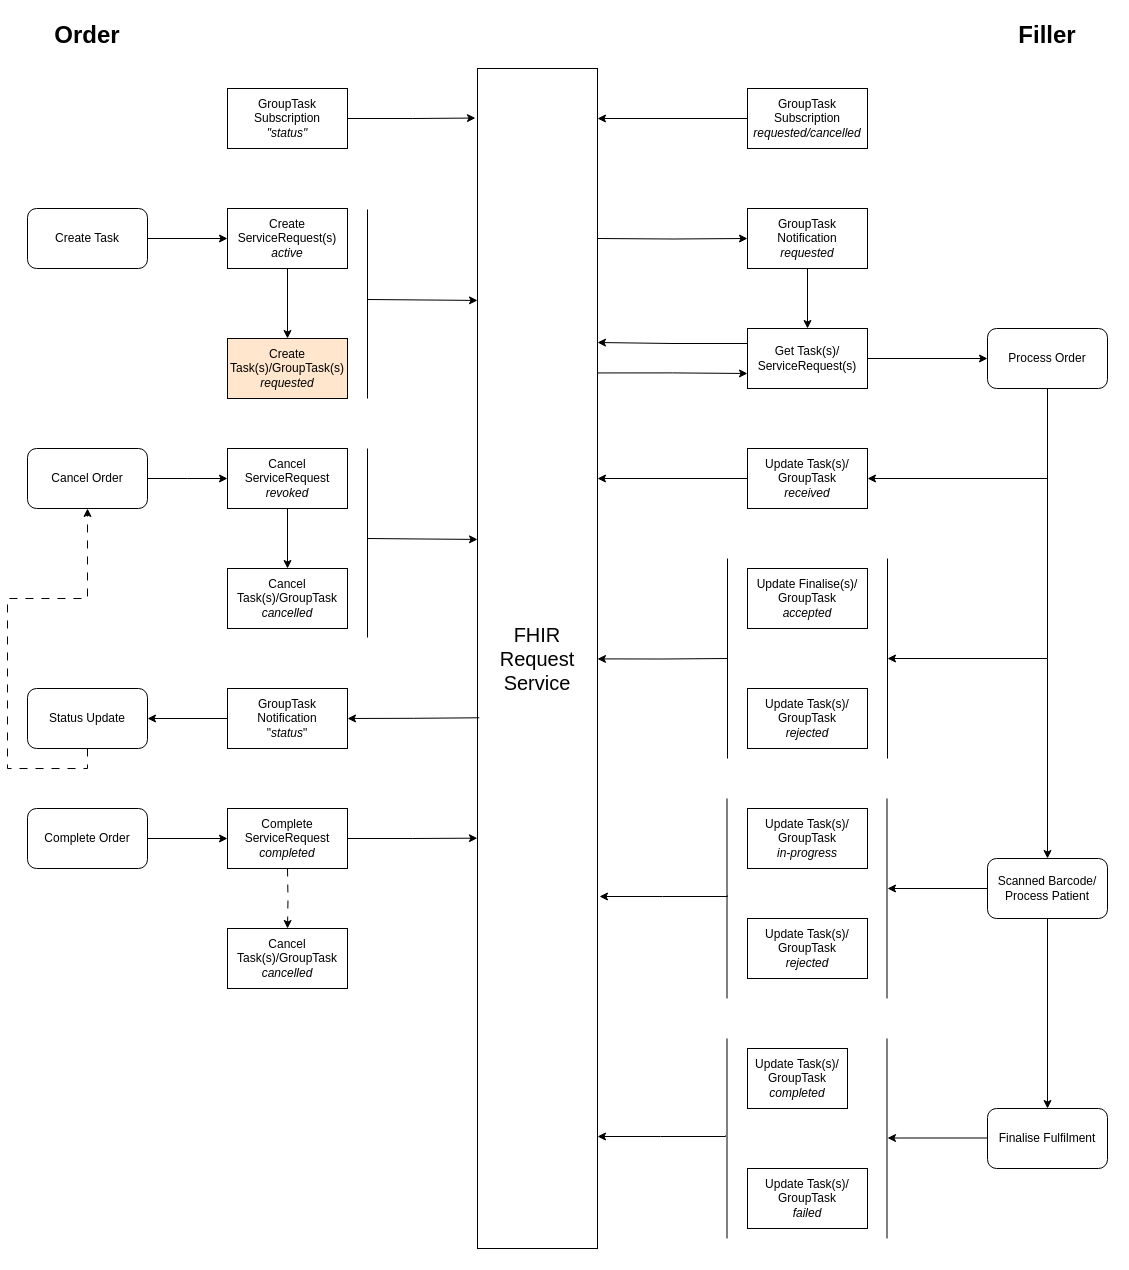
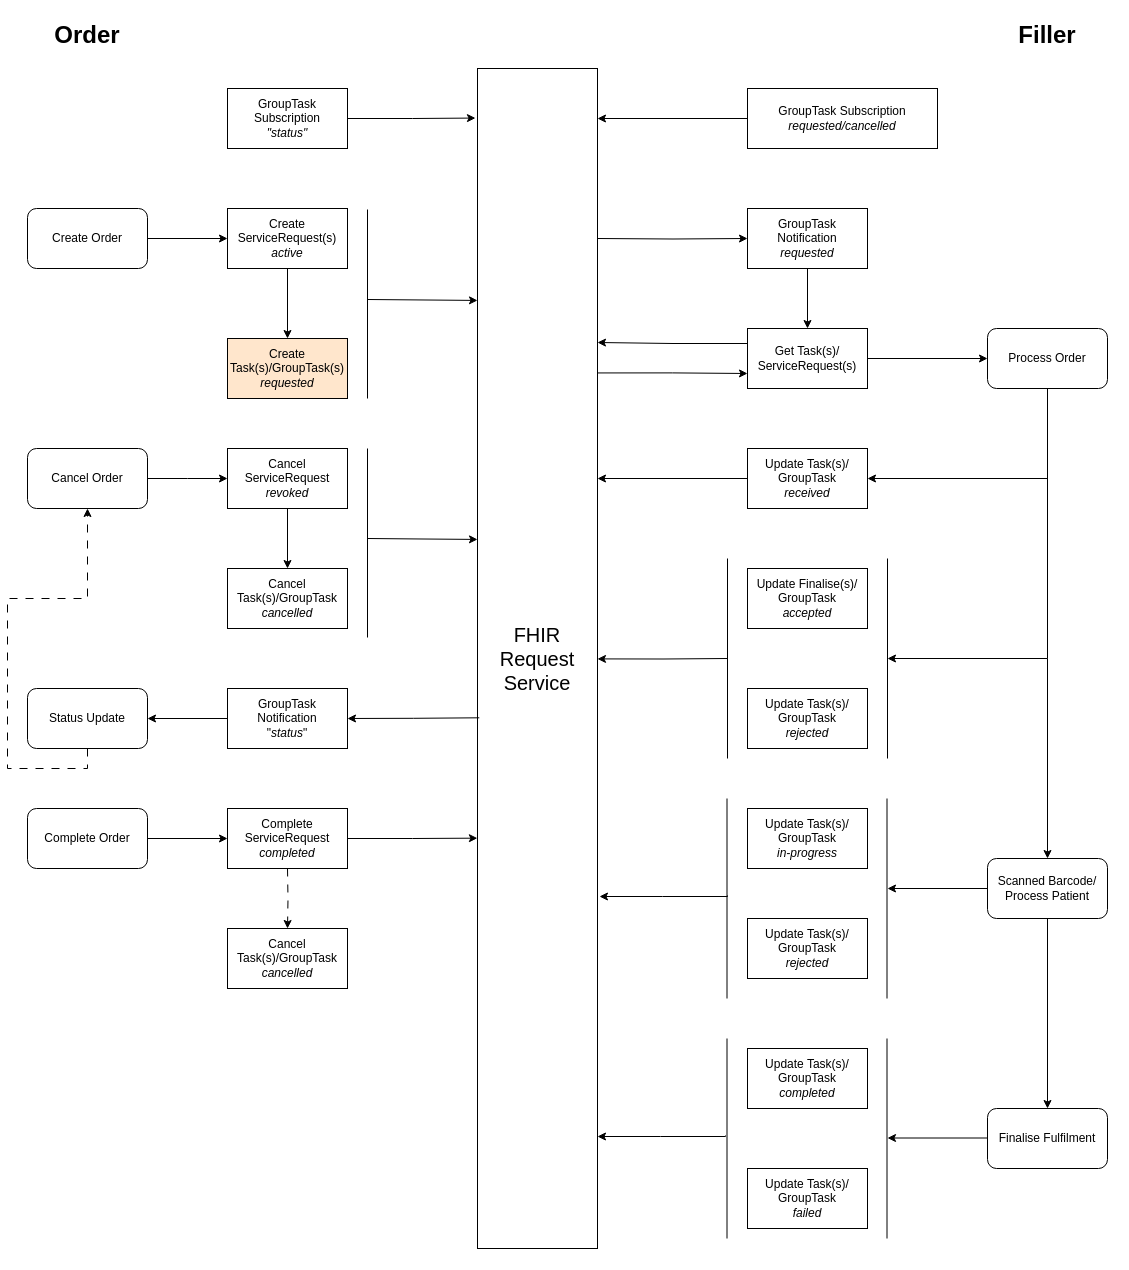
  <mxCell id="0" />
  <mxCell id="1" parent="0" />
  <mxCell id="2" style="edgeStyle=orthogonalEdgeStyle;rounded=0;orthogonalLoop=1;jettySize=auto;html=1;entryX=0;entryY=0.5;entryDx=0;entryDy=0;" parent="1" source="3" target="5" edge="1"><mxGeometry relative="1" as="geometry" /></mxCell>
- <mxCell id="3" value="Create Task" style="rounded=1;whiteSpace=wrap;html=1;" parent="1" vertex="1"><mxGeometry x="20" y="208" width="120" height="60" as="geometry" /></mxCell>
+ <mxCell id="3" value="Create Order" style="rounded=1;whiteSpace=wrap;html=1;" parent="1" vertex="1"><mxGeometry x="20" y="208" width="120" height="60" as="geometry" /></mxCell>
  <mxCell id="4" style="edgeStyle=orthogonalEdgeStyle;rounded=0;orthogonalLoop=1;jettySize=auto;html=1;entryX=0.5;entryY=0;entryDx=0;entryDy=0;" parent="1" source="5" target="6" edge="1"><mxGeometry relative="1" as="geometry" /></mxCell>
  <mxCell id="5" value="Create ServiceRequest(s)&lt;br&gt;&lt;i&gt;active&lt;/i&gt;" style="rounded=0;whiteSpace=wrap;html=1;" parent="1" vertex="1"><mxGeometry x="220" y="208" width="120" height="60" as="geometry" /></mxCell>
  <mxCell id="6" value="Create Task(s)/GroupTask(s)&lt;br&gt;&lt;i&gt;requested&lt;/i&gt;" style="rounded=0;whiteSpace=wrap;html=1;fillColor=#ffe6cc;" parent="1" vertex="1"><mxGeometry x="220" y="338" width="120" height="60" as="geometry" /></mxCell>
- <mxCell id="7" value="GroupTask Subscription&lt;br&gt;&lt;i&gt;requested/cancelled&lt;/i&gt;" style="rounded=0;whiteSpace=wrap;html=1;" parent="1" vertex="1"><mxGeometry x="740" y="88" width="120" height="60" as="geometry" /></mxCell>
+ <mxCell id="7" value="GroupTask Subscription&lt;br&gt;&lt;i&gt;requested/cancelled&lt;/i&gt;" style="rounded=0;whiteSpace=wrap;html=1;" parent="1" vertex="1"><mxGeometry x="740" y="88" width="190" height="60" as="geometry" /></mxCell>
  <mxCell id="8" style="edgeStyle=orthogonalEdgeStyle;rounded=0;orthogonalLoop=1;jettySize=auto;html=1;entryX=0.5;entryY=0;entryDx=0;entryDy=0;" parent="1" source="9" target="10" edge="1"><mxGeometry relative="1" as="geometry" /></mxCell>
  <mxCell id="9" value="GroupTask Notification&lt;br&gt;&lt;i&gt;requested&lt;/i&gt;" style="rounded=0;whiteSpace=wrap;html=1;" parent="1" vertex="1"><mxGeometry x="740" y="208" width="120" height="60" as="geometry" /></mxCell>
  <mxCell id="10" value="Get Task(s)/ ServiceRequest(s)" style="rounded=0;whiteSpace=wrap;html=1;" parent="1" vertex="1"><mxGeometry x="740" y="328" width="120" height="60" as="geometry" /></mxCell>
  <mxCell id="11" value="&lt;font style=&quot;font-size: 20px;&quot;&gt;FHIR Request Service&lt;/font&gt;" style="rounded=0;whiteSpace=wrap;html=1;" parent="1" vertex="1"><mxGeometry x="470" y="68" width="120" height="1180" as="geometry" /></mxCell>
  <mxCell id="12" value="" style="endArrow=none;html=1;rounded=0;" parent="1" edge="1"><mxGeometry width="50" height="50" relative="1" as="geometry"><mxPoint x="360" y="398" as="sourcePoint" /><mxPoint x="360" y="209" as="targetPoint" /></mxGeometry></mxCell>
  <mxCell id="13" value="" style="endArrow=classic;html=1;rounded=0;entryX=0;entryY=0.129;entryDx=0;entryDy=0;entryPerimeter=0;" parent="1" edge="1"><mxGeometry width="50" height="50" relative="1" as="geometry"><mxPoint x="360" y="299" as="sourcePoint" /><mxPoint x="470" y="299.94" as="targetPoint" /></mxGeometry></mxCell>
  <mxCell id="14" value="" style="endArrow=classic;html=1;rounded=0;exitX=0;exitY=0.5;exitDx=0;exitDy=0;edgeStyle=orthogonalEdgeStyle;" parent="1" source="7" edge="1"><mxGeometry width="50" height="50" relative="1" as="geometry"><mxPoint x="370" y="188" as="sourcePoint" /><mxPoint x="590" y="118" as="targetPoint" /></mxGeometry></mxCell>
  <mxCell id="15" value="" style="endArrow=classic;html=1;rounded=0;entryX=0;entryY=0.5;entryDx=0;entryDy=0;edgeStyle=orthogonalEdgeStyle;" parent="1" target="9" edge="1"><mxGeometry width="50" height="50" relative="1" as="geometry"><mxPoint x="590" y="238" as="sourcePoint" /><mxPoint x="601" y="129" as="targetPoint" /></mxGeometry></mxCell>
  <mxCell id="16" value="" style="endArrow=classic;html=1;rounded=0;exitX=0;exitY=0.25;exitDx=0;exitDy=0;edgeStyle=orthogonalEdgeStyle;" parent="1" source="10" edge="1"><mxGeometry width="50" height="50" relative="1" as="geometry"><mxPoint x="600" y="248" as="sourcePoint" /><mxPoint x="590" y="342" as="targetPoint" /></mxGeometry></mxCell>
  <mxCell id="17" value="" style="endArrow=classic;html=1;rounded=0;entryX=0;entryY=0.75;entryDx=0;entryDy=0;edgeStyle=orthogonalEdgeStyle;exitX=1;exitY=0.258;exitDx=0;exitDy=0;exitPerimeter=0;" parent="1" source="11" target="10" edge="1"><mxGeometry width="50" height="50" relative="1" as="geometry"><mxPoint x="590" y="388" as="sourcePoint" /><mxPoint x="602" y="353" as="targetPoint" /></mxGeometry></mxCell>
  <mxCell id="18" value="Update Task(s)/ GroupTask&lt;br&gt;&lt;i&gt;received&lt;/i&gt;" style="rounded=0;whiteSpace=wrap;html=1;" parent="1" vertex="1"><mxGeometry x="740" y="448" width="120" height="60" as="geometry" /></mxCell>
  <mxCell id="19" value="Update Finalise(s)/ GroupTask&lt;br&gt;&lt;i&gt;accepted&lt;/i&gt;" style="rounded=0;whiteSpace=wrap;html=1;" parent="1" vertex="1"><mxGeometry x="740" y="568" width="120" height="60" as="geometry" /></mxCell>
  <mxCell id="20" value="Update Task(s)/ GroupTask&lt;br&gt;&lt;i&gt;in-progress&lt;/i&gt;" style="rounded=0;whiteSpace=wrap;html=1;" parent="1" vertex="1"><mxGeometry x="740" y="808" width="120" height="60" as="geometry" /></mxCell>
  <mxCell id="21" value="Update Task(s)/ GroupTask&lt;br&gt;&lt;i&gt;rejected&lt;/i&gt;" style="rounded=0;whiteSpace=wrap;html=1;" parent="1" vertex="1"><mxGeometry x="740" y="688" width="120" height="60" as="geometry" /></mxCell>
- <mxCell id="22" value="Update Task(s)/ GroupTask&lt;br&gt;&lt;i&gt;completed&lt;/i&gt;" style="rounded=0;whiteSpace=wrap;html=1;" parent="1" vertex="1"><mxGeometry x="740" y="1048" width="100" height="60" as="geometry" /></mxCell>
+ <mxCell id="22" value="Update Task(s)/ GroupTask&lt;br&gt;&lt;i&gt;completed&lt;/i&gt;" style="rounded=0;whiteSpace=wrap;html=1;" parent="1" vertex="1"><mxGeometry x="740" y="1048" width="120" height="60" as="geometry" /></mxCell>
  <mxCell id="23" value="Update Task(s)/ GroupTask&lt;br&gt;&lt;i&gt;failed&lt;/i&gt;" style="rounded=0;whiteSpace=wrap;html=1;" parent="1" vertex="1"><mxGeometry x="740" y="1168" width="120" height="60" as="geometry" /></mxCell>
  <mxCell id="24" value="GroupTask Subscription&lt;br&gt;&lt;i&gt;&quot;status&quot;&lt;/i&gt;" style="rounded=0;whiteSpace=wrap;html=1;" parent="1" vertex="1"><mxGeometry x="220" y="88" width="120" height="60" as="geometry" /></mxCell>
  <mxCell id="25" value="" style="endArrow=classic;html=1;rounded=0;exitX=1;exitY=0.5;exitDx=0;exitDy=0;edgeStyle=orthogonalEdgeStyle;entryX=-0.017;entryY=0.042;entryDx=0;entryDy=0;entryPerimeter=0;" parent="1" source="24" target="11" edge="1"><mxGeometry width="50" height="50" relative="1" as="geometry"><mxPoint x="370" y="379" as="sourcePoint" /><mxPoint x="460" y="118" as="targetPoint" /></mxGeometry></mxCell>
  <mxCell id="26" value="Cancel ServiceRequest&lt;br&gt;&lt;i&gt;revoked&lt;/i&gt;" style="rounded=0;whiteSpace=wrap;html=1;" parent="1" vertex="1"><mxGeometry x="220" y="448" width="120" height="60" as="geometry" /></mxCell>
  <mxCell id="27" value="Cancel Order" style="rounded=1;whiteSpace=wrap;html=1;" parent="1" vertex="1"><mxGeometry x="20" y="448" width="120" height="60" as="geometry" /></mxCell>
  <mxCell id="28" value="Cancel Task(s)/GroupTask&lt;br&gt;&lt;i&gt;cancelled&lt;/i&gt;" style="rounded=0;whiteSpace=wrap;html=1;" parent="1" vertex="1"><mxGeometry x="220" y="568" width="120" height="60" as="geometry" /></mxCell>
  <mxCell id="29" style="edgeStyle=orthogonalEdgeStyle;rounded=0;orthogonalLoop=1;jettySize=auto;html=1;entryX=0.5;entryY=0;entryDx=0;entryDy=0;exitX=0.5;exitY=1;exitDx=0;exitDy=0;" parent="1" source="26" target="28" edge="1"><mxGeometry relative="1" as="geometry"><mxPoint x="290" y="268" as="sourcePoint" /><mxPoint x="290" y="338" as="targetPoint" /></mxGeometry></mxCell>
  <mxCell id="30" value="" style="endArrow=none;html=1;rounded=0;" parent="1" edge="1"><mxGeometry width="50" height="50" relative="1" as="geometry"><mxPoint x="360" y="637" as="sourcePoint" /><mxPoint x="360" y="448" as="targetPoint" /></mxGeometry></mxCell>
  <mxCell id="31" value="" style="endArrow=classic;html=1;rounded=0;entryX=0;entryY=0.129;entryDx=0;entryDy=0;entryPerimeter=0;edgeStyle=orthogonalEdgeStyle;" parent="1" edge="1"><mxGeometry width="50" height="50" relative="1" as="geometry"><mxPoint x="360" y="538" as="sourcePoint" /><mxPoint x="470" y="538.94" as="targetPoint" /></mxGeometry></mxCell>
  <mxCell id="32" style="edgeStyle=orthogonalEdgeStyle;rounded=0;orthogonalLoop=1;jettySize=auto;html=1;exitX=1;exitY=0.5;exitDx=0;exitDy=0;" parent="1" source="27" edge="1"><mxGeometry relative="1" as="geometry"><mxPoint x="150" y="238" as="sourcePoint" /><mxPoint x="220" y="478" as="targetPoint" /></mxGeometry></mxCell>
  <mxCell id="33" value="" style="endArrow=none;html=1;rounded=0;" parent="1" edge="1"><mxGeometry width="50" height="50" relative="1" as="geometry"><mxPoint x="720" y="758" as="sourcePoint" /><mxPoint x="720" y="558" as="targetPoint" /></mxGeometry></mxCell>
  <mxCell id="34" value="" style="endArrow=classic;html=1;rounded=0;edgeStyle=orthogonalEdgeStyle;" parent="1" edge="1"><mxGeometry width="50" height="50" relative="1" as="geometry"><mxPoint x="720" y="895" as="sourcePoint" /><mxPoint x="592" y="896" as="targetPoint" /><Array as="points"><mxPoint x="655" y="896" /><mxPoint x="592" y="896" /></Array></mxGeometry></mxCell>
  <mxCell id="35" style="edgeStyle=orthogonalEdgeStyle;rounded=0;orthogonalLoop=1;jettySize=auto;html=1;" parent="1" source="36" target="42" edge="1"><mxGeometry relative="1" as="geometry" /></mxCell>
  <mxCell id="36" value="Complete Order" style="rounded=1;whiteSpace=wrap;html=1;" parent="1" vertex="1"><mxGeometry x="20" y="808" width="120" height="60" as="geometry" /></mxCell>
  <mxCell id="37" value="GroupTask&lt;br&gt;Notification&lt;br&gt;&quot;&lt;i&gt;status&lt;/i&gt;&quot;" style="rounded=0;whiteSpace=wrap;html=1;" parent="1" vertex="1"><mxGeometry x="220" y="688" width="120" height="60" as="geometry" /></mxCell>
  <mxCell id="38" value="Status Update" style="rounded=1;whiteSpace=wrap;html=1;" parent="1" vertex="1"><mxGeometry x="20" y="688" width="120" height="60" as="geometry" /></mxCell>
  <mxCell id="39" style="edgeStyle=orthogonalEdgeStyle;rounded=0;orthogonalLoop=1;jettySize=auto;html=1;exitX=0;exitY=0.5;exitDx=0;exitDy=0;entryX=1;entryY=0.5;entryDx=0;entryDy=0;" parent="1" source="37" target="38" edge="1"><mxGeometry relative="1" as="geometry"><mxPoint x="150" y="488" as="sourcePoint" /><mxPoint x="230" y="488" as="targetPoint" /></mxGeometry></mxCell>
  <mxCell id="40" value="" style="endArrow=classic;html=1;rounded=0;entryX=1;entryY=0.5;entryDx=0;entryDy=0;exitX=0.015;exitY=0.715;exitDx=0;exitDy=0;exitPerimeter=0;edgeStyle=orthogonalEdgeStyle;" parent="1" target="37" edge="1"><mxGeometry width="50" height="50" relative="1" as="geometry"><mxPoint x="471.8" y="717.3" as="sourcePoint" /><mxPoint x="602" y="588" as="targetPoint" /></mxGeometry></mxCell>
  <mxCell id="41" style="edgeStyle=orthogonalEdgeStyle;rounded=0;orthogonalLoop=1;jettySize=auto;html=1;exitX=0.5;exitY=1;exitDx=0;exitDy=0;dashed=1;dashPattern=8 8;" parent="1" source="38" target="27" edge="1"><mxGeometry relative="1" as="geometry"><mxPoint x="290" y="518" as="sourcePoint" /><mxPoint x="290" y="578" as="targetPoint" /></mxGeometry></mxCell>
  <mxCell id="42" value="Complete&lt;br&gt;ServiceRequest&lt;br&gt;&lt;i&gt;completed&lt;/i&gt;" style="rounded=0;whiteSpace=wrap;html=1;" parent="1" vertex="1"><mxGeometry x="220" y="808" width="120" height="60" as="geometry" /></mxCell>
  <mxCell id="43" style="edgeStyle=orthogonalEdgeStyle;rounded=0;orthogonalLoop=1;jettySize=auto;html=1;entryX=-0.001;entryY=0.833;entryDx=0;entryDy=0;entryPerimeter=0;" parent="1" source="42" edge="1"><mxGeometry relative="1" as="geometry"><mxPoint x="469.88" y="837.66" as="targetPoint" /></mxGeometry></mxCell>
  <mxCell id="44" value="Cancel Task(s)/GroupTask&lt;br&gt;&lt;i&gt;cancelled&lt;/i&gt;" style="rounded=0;whiteSpace=wrap;html=1;" parent="1" vertex="1"><mxGeometry x="220" y="928" width="120" height="60" as="geometry" /></mxCell>
  <mxCell id="45" style="edgeStyle=orthogonalEdgeStyle;rounded=0;orthogonalLoop=1;jettySize=auto;html=1;dashed=1;dashPattern=8 8;" parent="1" target="44" edge="1"><mxGeometry relative="1" as="geometry"><mxPoint x="280" y="868" as="sourcePoint" /><mxPoint x="90" y="818" as="targetPoint" /></mxGeometry></mxCell>
  <mxCell id="46" style="edgeStyle=orthogonalEdgeStyle;rounded=0;orthogonalLoop=1;jettySize=auto;html=1;entryX=1;entryY=0.5;entryDx=0;entryDy=0;" parent="1" source="47" target="18" edge="1"><mxGeometry relative="1" as="geometry"><Array as="points"><mxPoint x="1040" y="478" /></Array></mxGeometry></mxCell>
  <mxCell id="47" value="Process Order" style="rounded=1;whiteSpace=wrap;html=1;" parent="1" vertex="1"><mxGeometry x="980" y="328" width="120" height="60" as="geometry" /></mxCell>
  <mxCell id="48" value="" style="endArrow=classic;html=1;rounded=0;edgeStyle=orthogonalEdgeStyle;exitX=1;exitY=0.5;exitDx=0;exitDy=0;" parent="1" source="10" target="47" edge="1"><mxGeometry width="50" height="50" relative="1" as="geometry"><mxPoint x="810" y="358" as="sourcePoint" /><mxPoint x="750" y="383" as="targetPoint" /></mxGeometry></mxCell>
  <mxCell id="49" value="Finalise Fulfilment" style="rounded=1;whiteSpace=wrap;html=1;" parent="1" vertex="1"><mxGeometry x="980" y="1108" width="120" height="60" as="geometry" /></mxCell>
  <mxCell id="50" value="" style="endArrow=none;html=1;rounded=0;" parent="1" edge="1"><mxGeometry width="50" height="50" relative="1" as="geometry"><mxPoint x="880" y="758" as="sourcePoint" /><mxPoint x="880" y="558" as="targetPoint" /></mxGeometry></mxCell>
  <mxCell id="51" value="" style="endArrow=classic;html=1;rounded=0;edgeStyle=orthogonalEdgeStyle;" parent="1" edge="1"><mxGeometry width="50" height="50" relative="1" as="geometry"><mxPoint x="980" y="1137.5" as="sourcePoint" /><mxPoint x="880" y="1137.5" as="targetPoint" /><Array as="points" /></mxGeometry></mxCell>
  <mxCell id="52" value="Order" style="text;html=1;strokeColor=none;fillColor=none;align=center;verticalAlign=middle;whiteSpace=wrap;rounded=0;fontStyle=1;fontSize=24;" parent="1" vertex="1"><mxGeometry x="50" y="20" width="60" height="30" as="geometry" /></mxCell>
  <mxCell id="53" value="Filler" style="text;html=1;strokeColor=none;fillColor=none;align=center;verticalAlign=middle;whiteSpace=wrap;rounded=0;fontStyle=1;fontSize=24;" parent="1" vertex="1"><mxGeometry x="1010" y="20" width="60" height="30" as="geometry" /></mxCell>
  <mxCell id="54" style="edgeStyle=orthogonalEdgeStyle;rounded=0;orthogonalLoop=1;jettySize=auto;html=1;" parent="1" source="55" edge="1"><mxGeometry relative="1" as="geometry"><mxPoint x="880" y="888" as="targetPoint" /></mxGeometry></mxCell>
  <mxCell id="55" value="Scanned Barcode/ Process Patient" style="rounded=1;whiteSpace=wrap;html=1;" parent="1" vertex="1"><mxGeometry x="980" y="858" width="120" height="60" as="geometry" /></mxCell>
  <mxCell id="56" value="" style="endArrow=classic;html=1;rounded=0;exitX=0;exitY=0.5;exitDx=0;exitDy=0;edgeStyle=orthogonalEdgeStyle;" parent="1" source="18" edge="1"><mxGeometry width="50" height="50" relative="1" as="geometry"><mxPoint x="750" y="353" as="sourcePoint" /><mxPoint x="590" y="478" as="targetPoint" /></mxGeometry></mxCell>
  <mxCell id="57" value="" style="endArrow=classic;html=1;rounded=0;edgeStyle=orthogonalEdgeStyle;entryX=1;entryY=0.52;entryDx=0;entryDy=0;entryPerimeter=0;" parent="1" edge="1"><mxGeometry width="50" height="50" relative="1" as="geometry"><mxPoint x="720" y="658" as="sourcePoint" /><mxPoint x="590" y="658.4" as="targetPoint" /></mxGeometry></mxCell>
  <mxCell id="58" value="Update Task(s)/ GroupTask&lt;br&gt;&lt;i&gt;rejected&lt;/i&gt;" style="rounded=0;whiteSpace=wrap;html=1;" parent="1" vertex="1"><mxGeometry x="740" y="918" width="120" height="60" as="geometry" /></mxCell>
  <mxCell id="59" value="" style="endArrow=none;html=1;rounded=0;" parent="1" edge="1"><mxGeometry width="50" height="50" relative="1" as="geometry"><mxPoint x="719.5" y="998" as="sourcePoint" /><mxPoint x="719.5" y="798" as="targetPoint" /></mxGeometry></mxCell>
  <mxCell id="60" value="" style="endArrow=none;html=1;rounded=0;" parent="1" edge="1"><mxGeometry width="50" height="50" relative="1" as="geometry"><mxPoint x="879.5" y="998" as="sourcePoint" /><mxPoint x="879.5" y="798" as="targetPoint" /></mxGeometry></mxCell>
  <mxCell id="61" style="edgeStyle=orthogonalEdgeStyle;rounded=0;orthogonalLoop=1;jettySize=auto;html=1;exitX=0.5;exitY=1;exitDx=0;exitDy=0;" parent="1" source="47" edge="1"><mxGeometry relative="1" as="geometry"><mxPoint x="1050" y="398" as="sourcePoint" /><mxPoint x="880" y="658" as="targetPoint" /><Array as="points"><mxPoint x="1040" y="658" /></Array></mxGeometry></mxCell>
  <mxCell id="62" value="" style="endArrow=none;html=1;rounded=0;" parent="1" edge="1"><mxGeometry width="50" height="50" relative="1" as="geometry"><mxPoint x="719.5" y="1238" as="sourcePoint" /><mxPoint x="719.5" y="1038" as="targetPoint" /></mxGeometry></mxCell>
  <mxCell id="63" value="" style="endArrow=none;html=1;rounded=0;" parent="1" edge="1"><mxGeometry width="50" height="50" relative="1" as="geometry"><mxPoint x="879.5" y="1238" as="sourcePoint" /><mxPoint x="879.5" y="1038" as="targetPoint" /></mxGeometry></mxCell>
  <mxCell id="64" value="" style="endArrow=classic;html=1;rounded=0;entryX=0.5;entryY=0;entryDx=0;entryDy=0;" parent="1" target="55" edge="1"><mxGeometry width="50" height="50" relative="1" as="geometry"><mxPoint x="1040" y="658" as="sourcePoint" /><mxPoint x="610" y="788" as="targetPoint" /></mxGeometry></mxCell>
  <mxCell id="65" value="" style="endArrow=classic;html=1;rounded=0;entryX=0.5;entryY=0;entryDx=0;entryDy=0;exitX=0.5;exitY=1;exitDx=0;exitDy=0;" parent="1" source="55" target="49" edge="1"><mxGeometry width="50" height="50" relative="1" as="geometry"><mxPoint x="1050" y="668" as="sourcePoint" /><mxPoint x="1050" y="868" as="targetPoint" /></mxGeometry></mxCell>
  <mxCell id="66" value="" style="endArrow=classic;html=1;rounded=0;edgeStyle=orthogonalEdgeStyle;" parent="1" edge="1"><mxGeometry width="50" height="50" relative="1" as="geometry"><mxPoint x="718" y="1135" as="sourcePoint" /><mxPoint x="590" y="1136" as="targetPoint" /><Array as="points"><mxPoint x="653" y="1136" /><mxPoint x="590" y="1136" /></Array></mxGeometry></mxCell>
